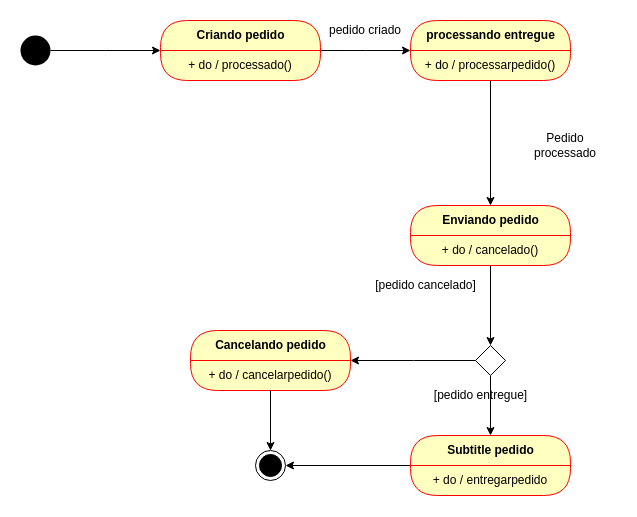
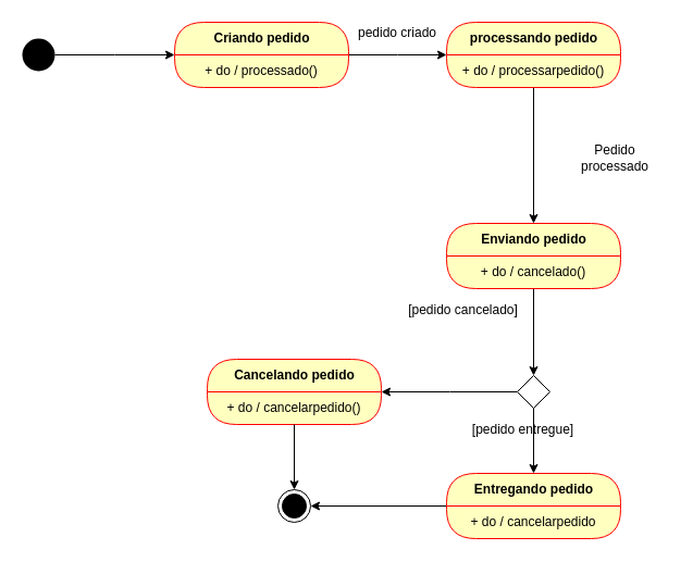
  <mxCell id="0" />
  <mxCell id="1" parent="0" />
  <mxCell id="2" style="edgeStyle=orthogonalEdgeStyle;rounded=0;orthogonalLoop=1;jettySize=auto;html=1;" parent="1" source="3" edge="1"><mxGeometry relative="1" as="geometry"><mxPoint x="160" y="50" as="targetPoint" /></mxGeometry></mxCell>
  <mxCell id="3" value="" style="ellipse;fillColor=#000000;strokeColor=none;" parent="1" vertex="1"><mxGeometry x="20" y="35" width="30" height="30" as="geometry" /></mxCell>
  <mxCell id="4" style="edgeStyle=orthogonalEdgeStyle;rounded=0;orthogonalLoop=1;jettySize=auto;html=1;" parent="1" source="5" edge="1"><mxGeometry relative="1" as="geometry"><mxPoint x="410" y="50" as="targetPoint" /></mxGeometry></mxCell>
  <mxCell id="5" value="Criando pedido" style="swimlane;html=1;fontStyle=1;align=center;verticalAlign=middle;childLayout=stackLayout;horizontal=1;startSize=30;horizontalStack=0;resizeParent=0;resizeLast=1;container=0;fontColor=#000000;collapsible=0;rounded=1;arcSize=30;strokeColor=#ff0000;fillColor=#ffffc0;swimlaneFillColor=#ffffc0;dropTarget=0;" parent="1" vertex="1"><mxGeometry x="160" y="20" width="160" height="60" as="geometry" /></mxCell>
  <mxCell id="6" value="+ do / processado()" style="text;html=1;strokeColor=none;fillColor=none;align=center;verticalAlign=middle;spacingLeft=4;spacingRight=4;whiteSpace=wrap;overflow=hidden;rotatable=0;fontColor=#000000;" parent="5" vertex="1"><mxGeometry y="30" width="160" height="30" as="geometry" /></mxCell>
  <mxCell id="7" value="Subtitle" style="text;html=1;strokeColor=none;fillColor=none;align=center;verticalAlign=middle;spacingLeft=4;spacingRight=4;whiteSpace=wrap;overflow=hidden;rotatable=0;fontColor=#000000;" parent="5" vertex="1"><mxGeometry y="60" width="160" as="geometry" /></mxCell>
  <mxCell id="8" style="edgeStyle=orthogonalEdgeStyle;rounded=0;orthogonalLoop=1;jettySize=auto;html=1;" parent="1" source="9" edge="1"><mxGeometry relative="1" as="geometry"><mxPoint x="490" y="205" as="targetPoint" /></mxGeometry></mxCell>
- <mxCell id="9" value="processando entregue" style="swimlane;html=1;fontStyle=1;align=center;verticalAlign=middle;childLayout=stackLayout;horizontal=1;startSize=30;horizontalStack=0;resizeParent=0;resizeLast=1;container=0;fontColor=#000000;collapsible=0;rounded=1;arcSize=30;strokeColor=#ff0000;fillColor=#ffffc0;swimlaneFillColor=#ffffc0;dropTarget=0;" parent="1" vertex="1"><mxGeometry x="410" y="20" width="160" height="60" as="geometry" /></mxCell>
+ <mxCell id="9" value="processando pedido" style="swimlane;html=1;fontStyle=1;align=center;verticalAlign=middle;childLayout=stackLayout;horizontal=1;startSize=30;horizontalStack=0;resizeParent=0;resizeLast=1;container=0;fontColor=#000000;collapsible=0;rounded=1;arcSize=30;strokeColor=#ff0000;fillColor=#ffffc0;swimlaneFillColor=#ffffc0;dropTarget=0;" parent="1" vertex="1"><mxGeometry x="410" y="20" width="160" height="60" as="geometry" /></mxCell>
  <mxCell id="10" value="+ do / processarpedido()" style="text;html=1;strokeColor=none;fillColor=none;align=center;verticalAlign=middle;spacingLeft=4;spacingRight=4;whiteSpace=wrap;overflow=hidden;rotatable=0;fontColor=#000000;" parent="9" vertex="1"><mxGeometry y="30" width="160" height="30" as="geometry" /></mxCell>
  <mxCell id="11" value="Subtitle" style="text;html=1;strokeColor=none;fillColor=none;align=center;verticalAlign=middle;spacingLeft=4;spacingRight=4;whiteSpace=wrap;overflow=hidden;rotatable=0;fontColor=#000000;" parent="9" vertex="1"><mxGeometry y="60" width="160" as="geometry" /></mxCell>
  <mxCell id="12" value="pedido criado" style="text;html=1;strokeColor=none;fillColor=none;align=center;verticalAlign=middle;whiteSpace=wrap;rounded=0;" parent="1" vertex="1"><mxGeometry x="320" y="20" width="90" height="20" as="geometry" /></mxCell>
  <mxCell id="13" value="Pedido processado" style="text;html=1;strokeColor=none;fillColor=none;align=center;verticalAlign=middle;whiteSpace=wrap;rounded=0;" parent="1" vertex="1"><mxGeometry x="515" y="135" width="100" height="20" as="geometry" /></mxCell>
  <mxCell id="14" style="edgeStyle=orthogonalEdgeStyle;rounded=0;orthogonalLoop=1;jettySize=auto;html=1;entryX=0.5;entryY=0;entryDx=0;entryDy=0;" edge="1" parent="1" source="15" target="28"><mxGeometry relative="1" as="geometry" /></mxCell>
  <mxCell id="15" value="Enviando pedido" style="swimlane;html=1;fontStyle=1;align=center;verticalAlign=middle;childLayout=stackLayout;horizontal=1;startSize=30;horizontalStack=0;resizeParent=0;resizeLast=1;container=0;fontColor=#000000;collapsible=0;rounded=1;arcSize=30;strokeColor=#ff0000;fillColor=#ffffc0;swimlaneFillColor=#ffffc0;dropTarget=0;" parent="1" vertex="1"><mxGeometry x="410" y="205" width="160" height="60" as="geometry" /></mxCell>
  <mxCell id="16" value="+ do / cancelado()" style="text;html=1;strokeColor=none;fillColor=none;align=center;verticalAlign=middle;spacingLeft=4;spacingRight=4;whiteSpace=wrap;overflow=hidden;rotatable=0;fontColor=#000000;" parent="15" vertex="1"><mxGeometry y="30" width="160" height="30" as="geometry" /></mxCell>
  <mxCell id="17" value="Subtitle" style="text;html=1;strokeColor=none;fillColor=none;align=center;verticalAlign=middle;spacingLeft=4;spacingRight=4;whiteSpace=wrap;overflow=hidden;rotatable=0;fontColor=#000000;" parent="15" vertex="1"><mxGeometry y="60" width="160" as="geometry" /></mxCell>
  <mxCell id="18" value="Cancelando pedido" style="swimlane;html=1;fontStyle=1;align=center;verticalAlign=middle;childLayout=stackLayout;horizontal=1;startSize=30;horizontalStack=0;resizeParent=0;resizeLast=1;container=0;fontColor=#000000;collapsible=0;rounded=1;arcSize=30;strokeColor=#ff0000;fillColor=#ffffc0;swimlaneFillColor=#ffffc0;dropTarget=0;" parent="1" vertex="1"><mxGeometry x="190" y="330" width="160" height="60" as="geometry" /></mxCell>
  <mxCell id="19" value="+ do / cancelarpedido()" style="text;html=1;strokeColor=none;fillColor=none;align=center;verticalAlign=middle;spacingLeft=4;spacingRight=4;whiteSpace=wrap;overflow=hidden;rotatable=0;fontColor=#000000;" parent="18" vertex="1"><mxGeometry y="30" width="160" height="30" as="geometry" /></mxCell>
  <mxCell id="20" value="Subtitle" style="text;html=1;strokeColor=none;fillColor=none;align=center;verticalAlign=middle;spacingLeft=4;spacingRight=4;whiteSpace=wrap;overflow=hidden;rotatable=0;fontColor=#000000;" parent="18" vertex="1"><mxGeometry y="60" width="160" as="geometry" /></mxCell>
  <mxCell id="21" style="edgeStyle=orthogonalEdgeStyle;rounded=0;orthogonalLoop=1;jettySize=auto;html=1;entryX=1;entryY=0.5;entryDx=0;entryDy=0;" edge="1" parent="1" source="22" target="25"><mxGeometry relative="1" as="geometry" /></mxCell>
- <mxCell id="22" value="Subtitle pedido" style="swimlane;html=1;fontStyle=1;align=center;verticalAlign=middle;childLayout=stackLayout;horizontal=1;startSize=30;horizontalStack=0;resizeParent=0;resizeLast=1;container=0;fontColor=#000000;collapsible=0;rounded=1;arcSize=30;strokeColor=#ff0000;fillColor=#ffffc0;swimlaneFillColor=#ffffc0;dropTarget=0;" parent="1" vertex="1"><mxGeometry x="410" y="435" width="160" height="60" as="geometry" /></mxCell>
- <mxCell id="23" value="+ do / entregarpedido" style="text;html=1;strokeColor=none;fillColor=none;align=center;verticalAlign=middle;spacingLeft=4;spacingRight=4;whiteSpace=wrap;overflow=hidden;rotatable=0;fontColor=#000000;" parent="22" vertex="1"><mxGeometry y="30" width="160" height="30" as="geometry" /></mxCell>
+ <mxCell id="22" value="Entregando pedido" style="swimlane;html=1;fontStyle=1;align=center;verticalAlign=middle;childLayout=stackLayout;horizontal=1;startSize=30;horizontalStack=0;resizeParent=0;resizeLast=1;container=0;fontColor=#000000;collapsible=0;rounded=1;arcSize=30;strokeColor=#ff0000;fillColor=#ffffc0;swimlaneFillColor=#ffffc0;dropTarget=0;" parent="1" vertex="1"><mxGeometry x="410" y="435" width="160" height="60" as="geometry" /></mxCell>
+ <mxCell id="23" value="+ do / cancelarpedido" style="text;html=1;strokeColor=none;fillColor=none;align=center;verticalAlign=middle;spacingLeft=4;spacingRight=4;whiteSpace=wrap;overflow=hidden;rotatable=0;fontColor=#000000;" parent="22" vertex="1"><mxGeometry y="30" width="160" height="30" as="geometry" /></mxCell>
  <mxCell id="24" value="Subtitle" style="text;html=1;strokeColor=none;fillColor=none;align=center;verticalAlign=middle;spacingLeft=4;spacingRight=4;whiteSpace=wrap;overflow=hidden;rotatable=0;fontColor=#000000;" parent="22" vertex="1"><mxGeometry y="60" width="160" as="geometry" /></mxCell>
  <mxCell id="25" value="" style="ellipse;html=1;shape=endState;fillColor=#000000;strokeColor=#000000;" parent="1" vertex="1"><mxGeometry x="255" y="450" width="30" height="30" as="geometry" /></mxCell>
  <mxCell id="26" style="edgeStyle=orthogonalEdgeStyle;rounded=0;orthogonalLoop=1;jettySize=auto;html=1;" edge="1" parent="1" source="28" target="22"><mxGeometry relative="1" as="geometry" /></mxCell>
  <mxCell id="27" style="edgeStyle=orthogonalEdgeStyle;rounded=0;orthogonalLoop=1;jettySize=auto;html=1;" edge="1" parent="1" source="28"><mxGeometry relative="1" as="geometry"><mxPoint x="350" y="360" as="targetPoint" /></mxGeometry></mxCell>
  <mxCell id="28" value="" style="rhombus;" vertex="1" parent="1"><mxGeometry x="475" y="345" width="30" height="30" as="geometry" /></mxCell>
  <mxCell id="29" style="edgeStyle=orthogonalEdgeStyle;rounded=0;orthogonalLoop=1;jettySize=auto;html=1;entryX=0.5;entryY=0;entryDx=0;entryDy=0;" edge="1" parent="1" source="19" target="25"><mxGeometry relative="1" as="geometry"><mxPoint x="275" y="445" as="targetPoint" /></mxGeometry></mxCell>
  <mxCell id="30" value="[pedido cancelado]" style="text;html=1;align=center;verticalAlign=middle;resizable=0;points=[];autosize=1;" vertex="1" parent="1"><mxGeometry x="365" y="275" width="120" height="20" as="geometry" /></mxCell>
  <mxCell id="31" value="[pedido entregue]" style="text;html=1;align=center;verticalAlign=middle;resizable=0;points=[];autosize=1;" vertex="1" parent="1"><mxGeometry x="425" y="385" width="110" height="20" as="geometry" /></mxCell>
